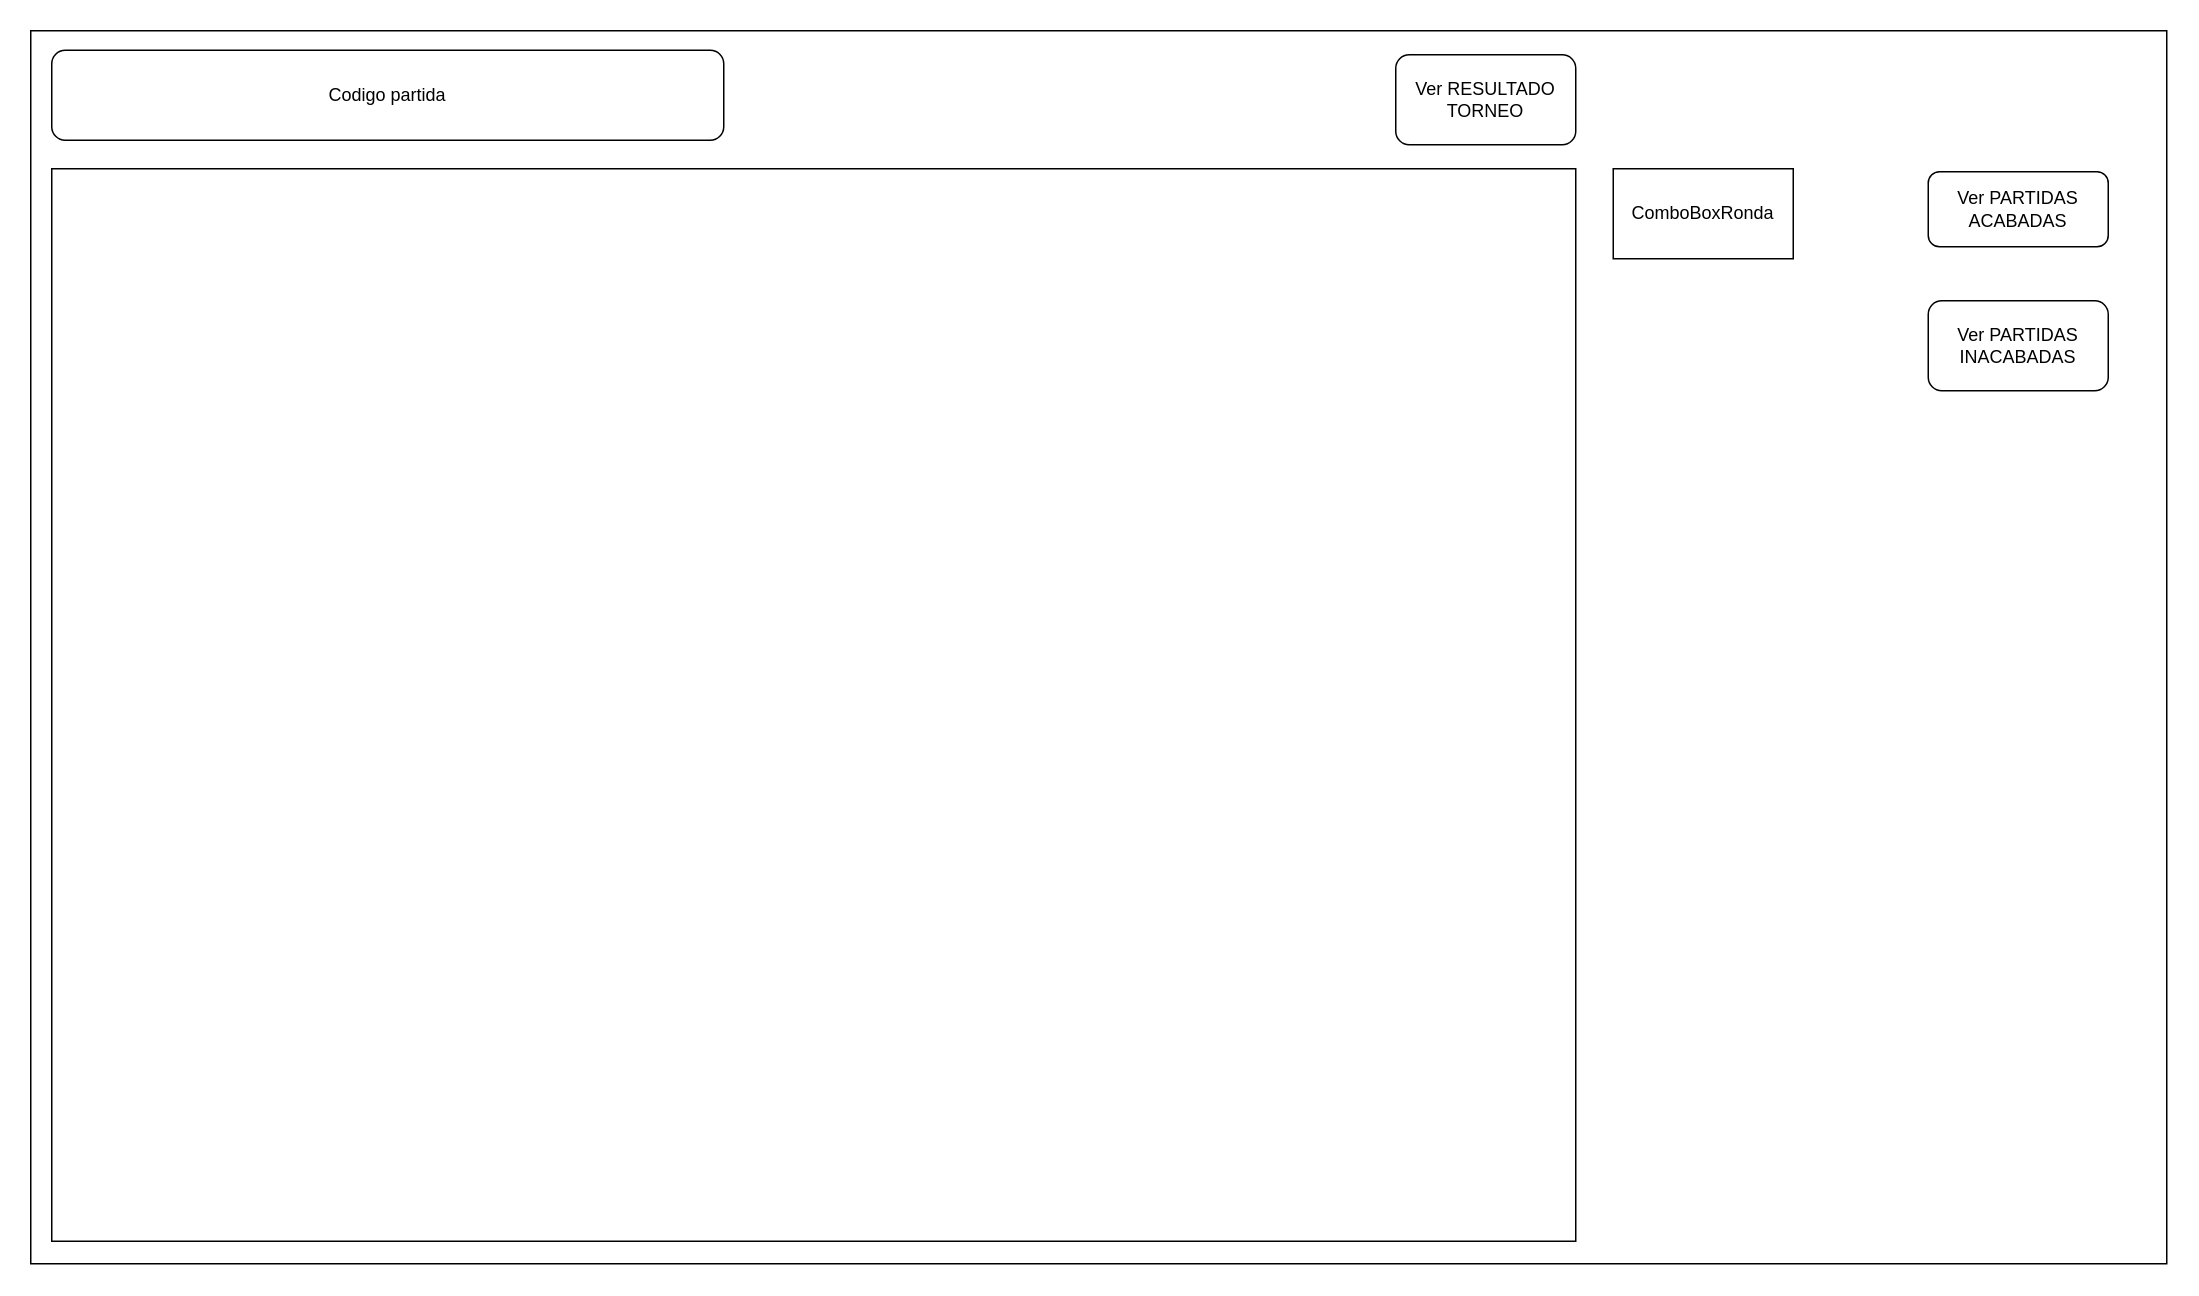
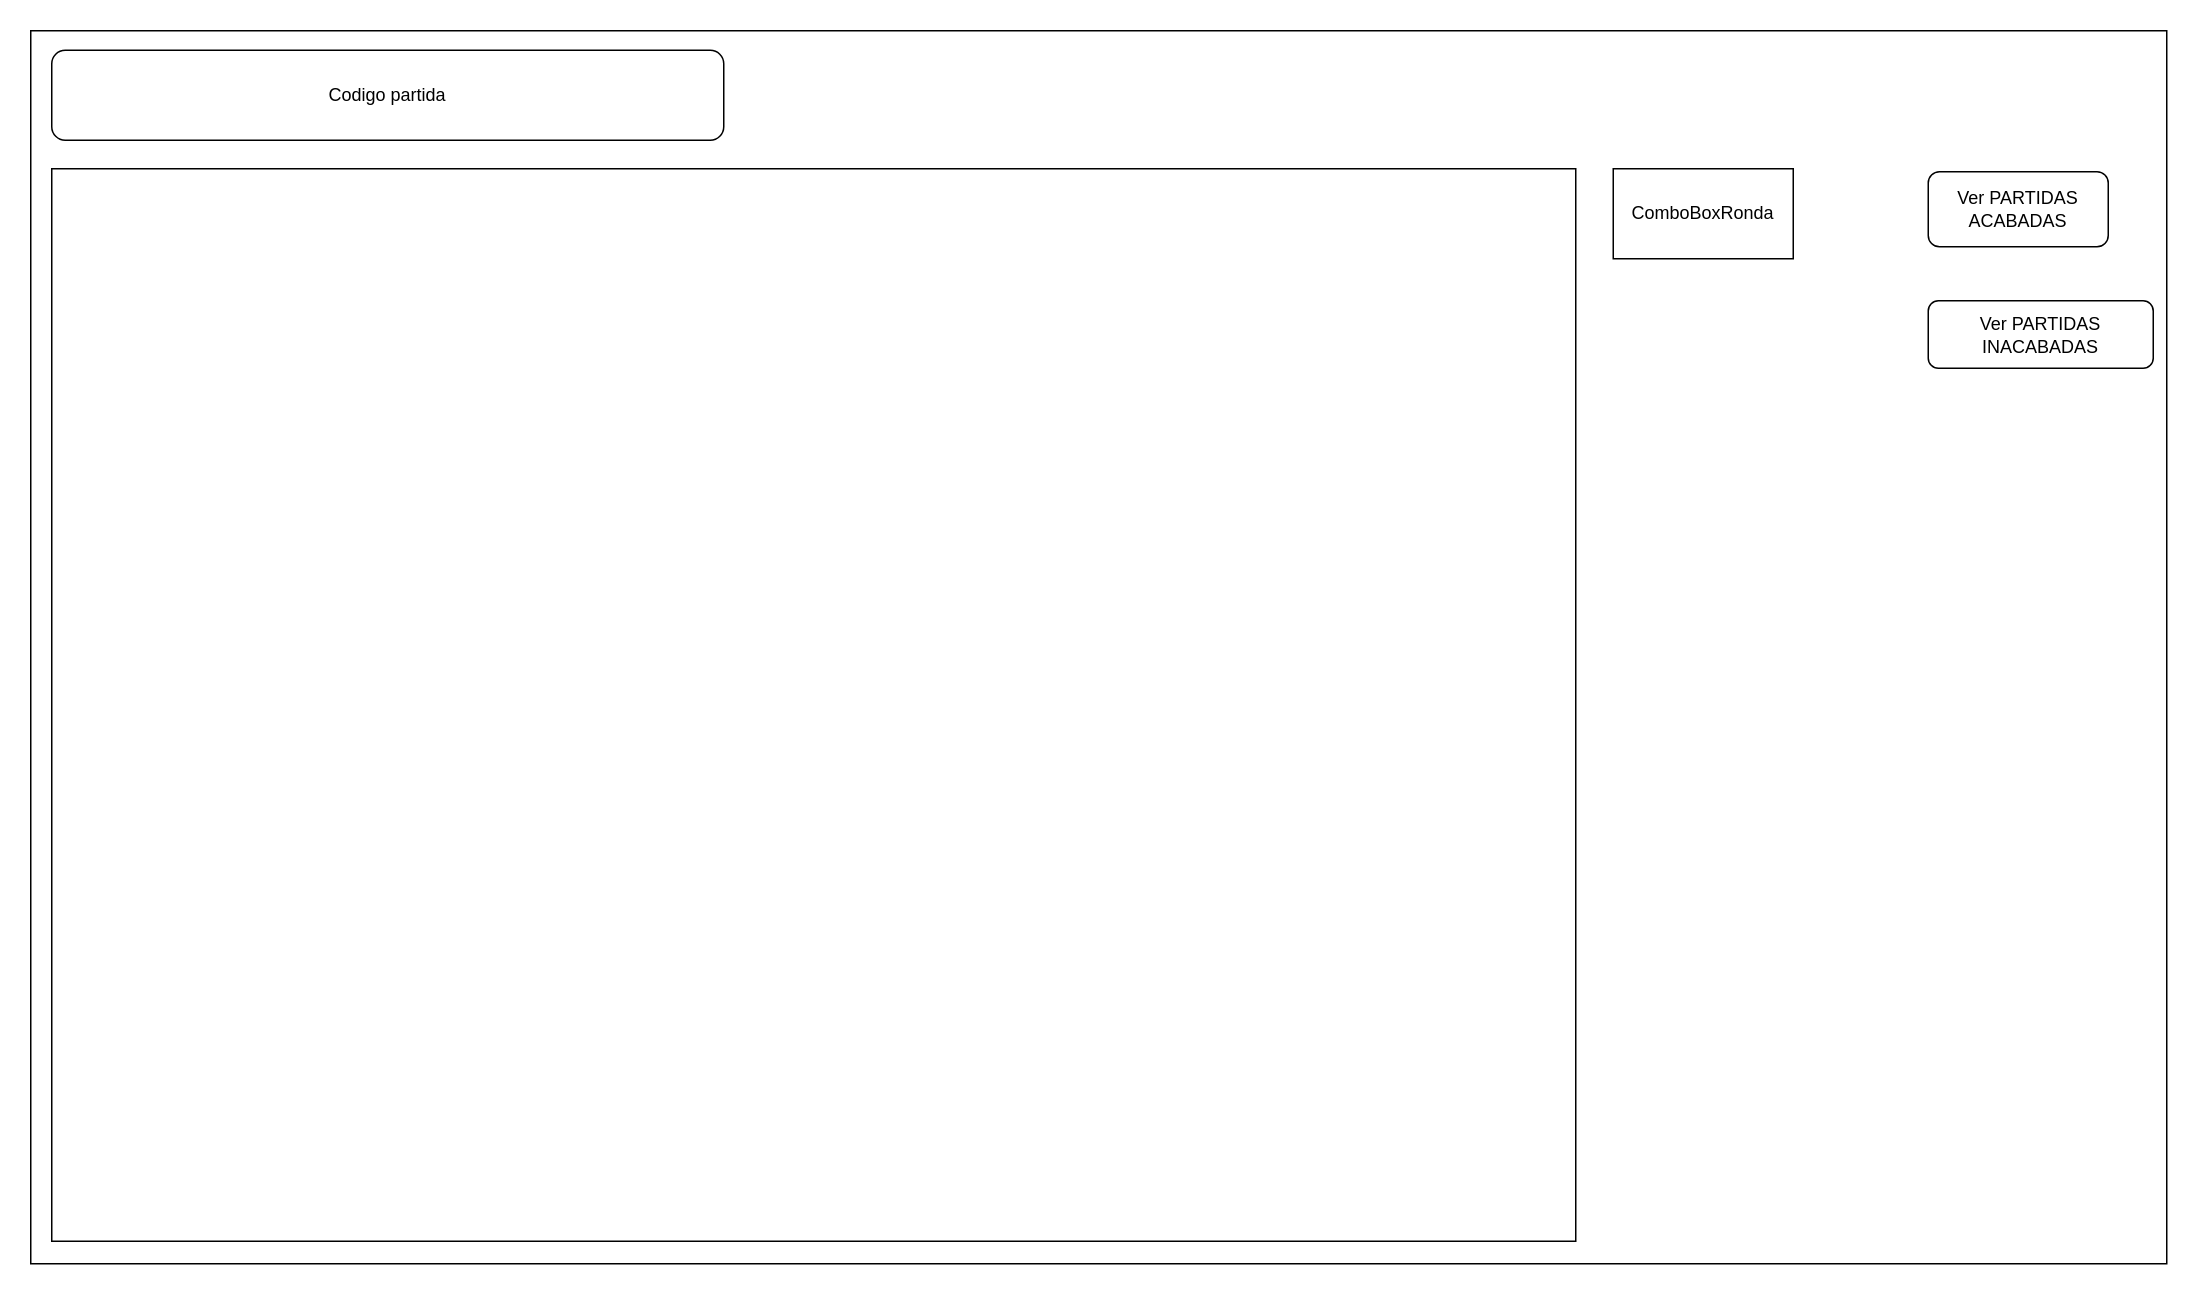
  <mxCell id="0" />
  <mxCell id="1" parent="0" />
  <mxCell id="2" value="" style="rounded=0;whiteSpace=wrap;html=1;" vertex="1" parent="1"><mxGeometry x="20" y="20" width="1424" height="822" as="geometry" /></mxCell>
  <mxCell id="3" value="" style="rounded=0;whiteSpace=wrap;html=1;glass=0;" vertex="1" parent="1"><mxGeometry x="34" y="112" width="1016" height="715" as="geometry" /></mxCell>
  <mxCell id="4" value="ComboBoxRonda" style="rounded=0;whiteSpace=wrap;html=1;" vertex="1" parent="1"><mxGeometry x="1075" y="112" width="120" height="60" as="geometry" /></mxCell>
  <mxCell id="5" value="Codigo partida" style="rounded=1;whiteSpace=wrap;html=1;" vertex="1" parent="1"><mxGeometry x="34" y="33" width="448" height="60" as="geometry" /></mxCell>
- <mxCell id="6" value="Ver RESULTADO TORNEO" style="rounded=1;whiteSpace=wrap;html=1;" vertex="1" parent="1"><mxGeometry x="930" y="36" width="120" height="60" as="geometry" /></mxCell>
  <mxCell id="7" value="Ver PARTIDAS ACABADAS" style="rounded=1;whiteSpace=wrap;html=1;" vertex="1" parent="1"><mxGeometry x="1285" y="114" width="120" height="50" as="geometry" /></mxCell>
- <mxCell id="8" value="Ver PARTIDAS INACABADAS" style="rounded=1;whiteSpace=wrap;html=1;" vertex="1" parent="1"><mxGeometry x="1285" y="200" width="120" height="60" as="geometry" /></mxCell>
+ <mxCell id="8" value="Ver PARTIDAS INACABADAS" style="rounded=1;whiteSpace=wrap;html=1;" vertex="1" parent="1"><mxGeometry x="1285" y="200" width="150" height="45" as="geometry" /></mxCell>
